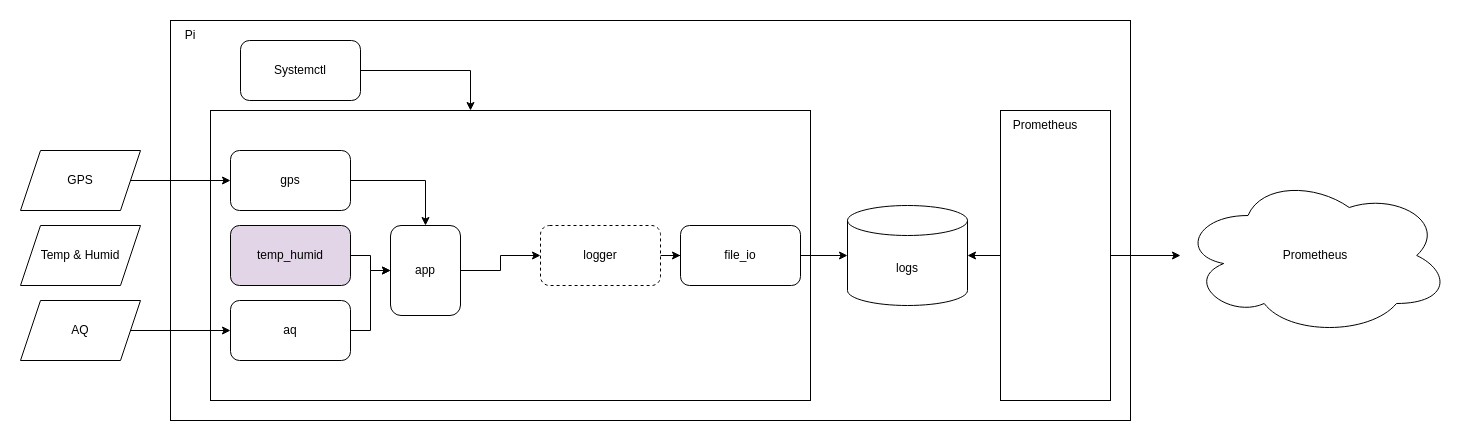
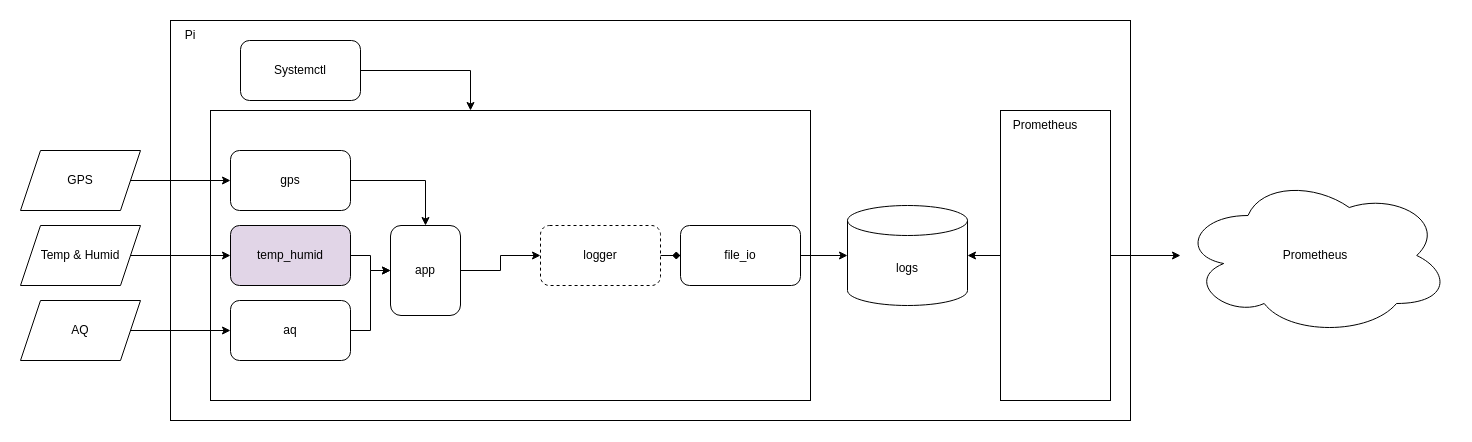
  <mxCell id="0" />
  <mxCell id="1" parent="0" />
  <mxCell id="2" value="GPS" style="shape=parallelogram;perimeter=parallelogramPerimeter;whiteSpace=wrap;html=1;fixedSize=1;" vertex="1" parent="1"><mxGeometry y="150" width="120" height="60" as="geometry" x="20" /></mxCell>
  <mxCell id="3" value="Temp &amp;amp; Humid" style="shape=parallelogram;perimeter=parallelogramPerimeter;whiteSpace=wrap;html=1;fixedSize=1;" vertex="1" parent="1"><mxGeometry y="225" width="120" height="60" as="geometry" x="20" /></mxCell>
  <mxCell id="4" value="AQ" style="shape=parallelogram;perimeter=parallelogramPerimeter;whiteSpace=wrap;html=1;fixedSize=1;" vertex="1" parent="1"><mxGeometry y="300" width="120" height="60" as="geometry" x="20" /></mxCell>
  <mxCell id="5" value="" style="rounded=0;whiteSpace=wrap;html=1;" vertex="1" parent="1"><mxGeometry x="170" y="20" width="960" height="400" as="geometry" /></mxCell>
  <mxCell id="6" value="Pi" style="text;html=1;strokeColor=none;fillColor=none;align=center;verticalAlign=middle;whiteSpace=wrap;rounded=0;" vertex="1" parent="1"><mxGeometry x="160" y="20" width="60" height="30" as="geometry" /></mxCell>
  <mxCell id="7" value="" style="rounded=0;whiteSpace=wrap;html=1;" vertex="1" parent="1"><mxGeometry x="210" y="110" width="600" height="290" as="geometry" /></mxCell>
  <mxCell id="8" style="edgeStyle=orthogonalEdgeStyle;rounded=0;orthogonalLoop=1;jettySize=auto;html=1;" edge="1" parent="1" source="9" target="7"><mxGeometry relative="1" as="geometry"><Array as="points"><mxPoint x="470" y="70" /></Array></mxGeometry></mxCell>
  <mxCell id="9" value="Systemctl" style="rounded=1;whiteSpace=wrap;html=1;" vertex="1" parent="1"><mxGeometry x="240" y="40" width="120" height="60" as="geometry" /></mxCell>
  <mxCell id="10" style="edgeStyle=orthogonalEdgeStyle;rounded=0;orthogonalLoop=1;jettySize=auto;html=1;" edge="1" parent="1" source="11" target="20"><mxGeometry relative="1" as="geometry" /></mxCell>
  <mxCell id="11" value="gps" style="rounded=1;whiteSpace=wrap;html=1;" vertex="1" parent="1"><mxGeometry x="230" y="150" width="120" height="60" as="geometry" /></mxCell>
  <mxCell id="12" style="edgeStyle=orthogonalEdgeStyle;rounded=0;orthogonalLoop=1;jettySize=auto;html=1;" edge="1" parent="1" source="13" target="20"><mxGeometry relative="1" as="geometry" /></mxCell>
  <mxCell id="13" value="temp_humid" style="rounded=1;whiteSpace=wrap;html=1;fillColor=#e1d5e7;" vertex="1" parent="1"><mxGeometry x="230" y="225" width="120" height="60" as="geometry" /></mxCell>
  <mxCell id="14" style="edgeStyle=orthogonalEdgeStyle;rounded=0;orthogonalLoop=1;jettySize=auto;html=1;" edge="1" parent="1" source="15" target="20"><mxGeometry relative="1" as="geometry" /></mxCell>
  <mxCell id="15" value="aq" style="rounded=1;whiteSpace=wrap;html=1;" vertex="1" parent="1"><mxGeometry x="230" y="300" width="120" height="60" as="geometry" /></mxCell>
  <mxCell id="16" style="edgeStyle=orthogonalEdgeStyle;rounded=0;orthogonalLoop=1;jettySize=auto;html=1;" edge="1" parent="1" source="2" target="11"><mxGeometry relative="1" as="geometry" /></mxCell>
+ <mxCell id="17" style="edgeStyle=orthogonalEdgeStyle;rounded=0;orthogonalLoop=1;jettySize=auto;html=1;" edge="1" parent="1" source="3" target="13"><mxGeometry relative="1" as="geometry" /></mxCell>
  <mxCell id="18" style="edgeStyle=orthogonalEdgeStyle;rounded=0;orthogonalLoop=1;jettySize=auto;html=1;" edge="1" parent="1" source="4" target="15"><mxGeometry relative="1" as="geometry" /></mxCell>
  <mxCell id="19" style="edgeStyle=orthogonalEdgeStyle;rounded=0;orthogonalLoop=1;jettySize=auto;html=1;" edge="1" parent="1" source="20" target="30"><mxGeometry relative="1" as="geometry" /></mxCell>
  <mxCell id="20" value="app" style="rounded=1;whiteSpace=wrap;html=1;" vertex="1" parent="1"><mxGeometry x="390" y="225" width="70" height="90" as="geometry" /></mxCell>
  <mxCell id="21" style="edgeStyle=orthogonalEdgeStyle;rounded=0;orthogonalLoop=1;jettySize=auto;html=1;" edge="1" parent="1" source="22" target="23"><mxGeometry relative="1" as="geometry" /></mxCell>
  <mxCell id="22" value="file_io" style="rounded=1;whiteSpace=wrap;html=1;" vertex="1" parent="1"><mxGeometry x="680" y="225" width="120" height="60" as="geometry" /></mxCell>
  <mxCell id="23" value="logs" style="shape=cylinder3;whiteSpace=wrap;html=1;boundedLbl=1;backgroundOutline=1;size=15;" vertex="1" parent="1"><mxGeometry x="847" y="205" width="120" height="100" as="geometry" /></mxCell>
  <mxCell id="24" style="edgeStyle=orthogonalEdgeStyle;rounded=0;orthogonalLoop=1;jettySize=auto;html=1;" edge="1" parent="1" source="26" target="23"><mxGeometry relative="1" as="geometry" /></mxCell>
  <mxCell id="25" style="edgeStyle=orthogonalEdgeStyle;rounded=0;orthogonalLoop=1;jettySize=auto;html=1;" edge="1" parent="1" source="26" target="28"><mxGeometry relative="1" as="geometry" /></mxCell>
  <mxCell id="26" value="" style="rounded=0;whiteSpace=wrap;html=1;" vertex="1" parent="1"><mxGeometry x="1000" y="110" width="110" height="290" as="geometry" /></mxCell>
  <mxCell id="27" value="Prometheus" style="text;html=1;strokeColor=none;fillColor=none;align=center;verticalAlign=middle;whiteSpace=wrap;rounded=0;" vertex="1" parent="1"><mxGeometry x="1000" y="110" width="90" height="30" as="geometry" /></mxCell>
  <mxCell id="28" value="Prometheus" style="ellipse;shape=cloud;whiteSpace=wrap;html=1;" vertex="1" parent="1"><mxGeometry x="1180" y="175" width="270" height="160" as="geometry" /></mxCell>
- <mxCell id="29" style="edgeStyle=orthogonalEdgeStyle;rounded=0;orthogonalLoop=1;jettySize=auto;html=1;" edge="1" parent="1" source="30" target="22"><mxGeometry relative="1" as="geometry" /></mxCell>
+ <mxCell id="29" style="edgeStyle=orthogonalEdgeStyle;rounded=0;orthogonalLoop=1;jettySize=auto;html=1;endArrow=diamond;" edge="1" parent="1" source="30" target="22"><mxGeometry relative="1" as="geometry" /></mxCell>
  <mxCell id="30" value="logger" style="rounded=1;whiteSpace=wrap;html=1;dashed=1;" vertex="1" parent="1"><mxGeometry x="540" y="225" width="120" height="60" as="geometry" /></mxCell>
